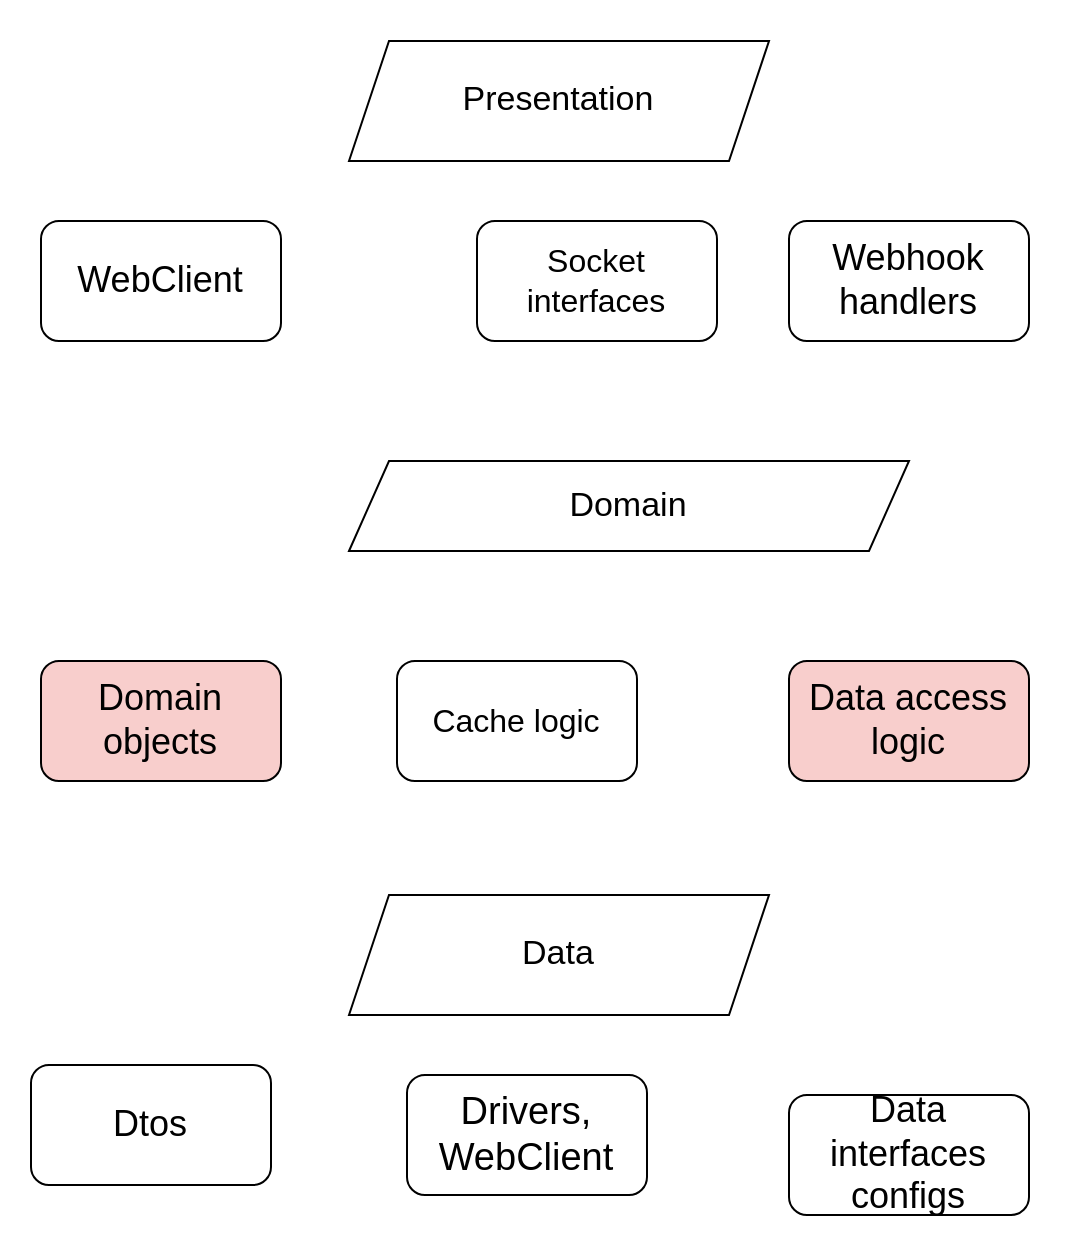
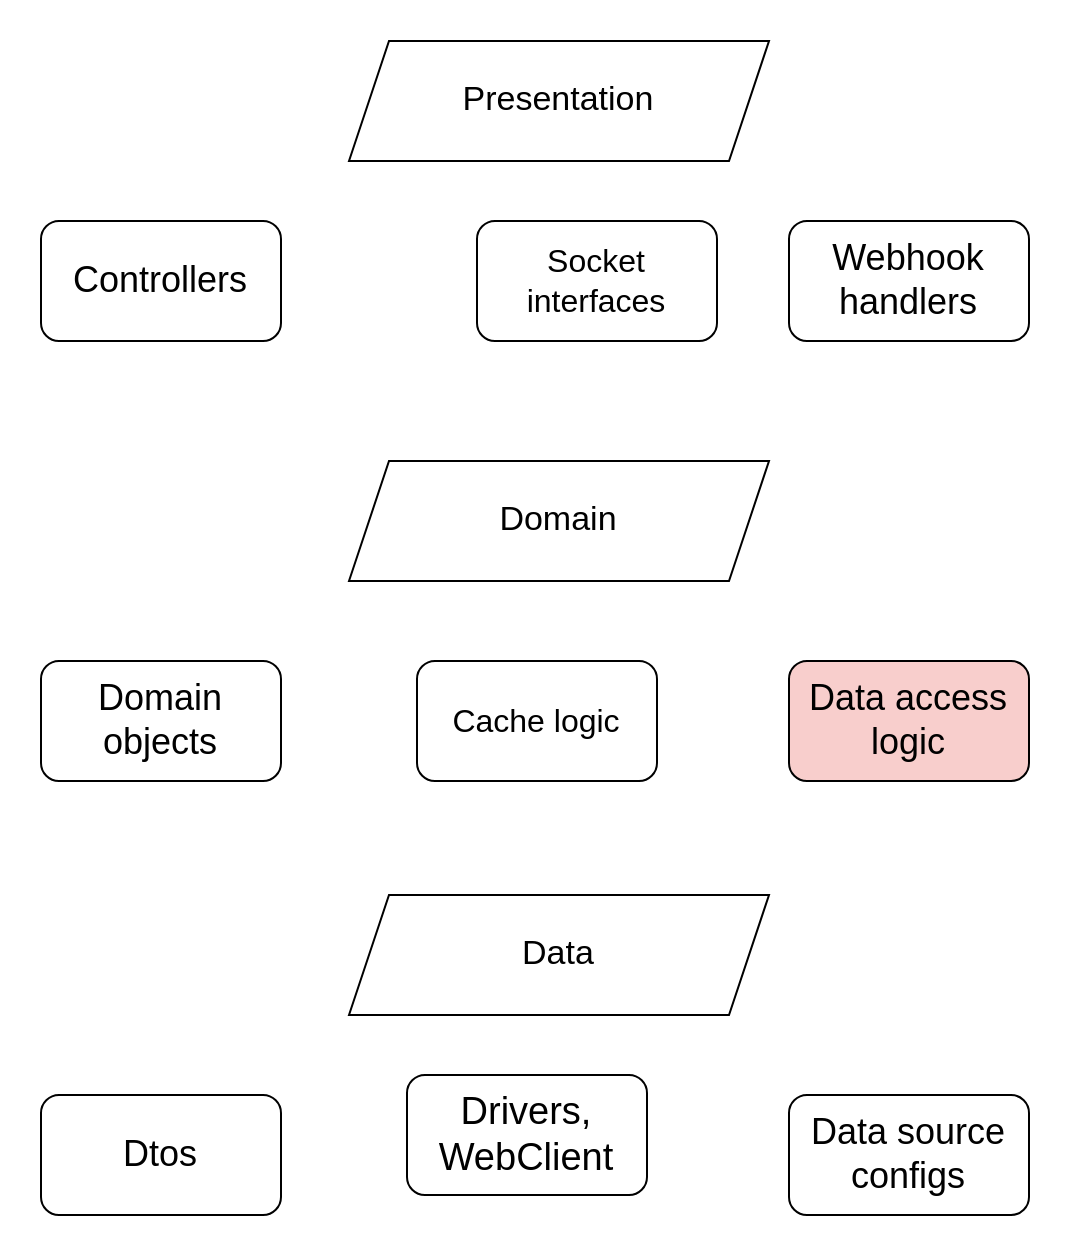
  <mxCell id="0" />
  <mxCell id="1" parent="0" />
  <mxCell id="2" value="&lt;span style=&quot;font-size: 17px;&quot;&gt;Presentation&lt;/span&gt;" style="shape=parallelogram;perimeter=parallelogramPerimeter;whiteSpace=wrap;html=1;fixedSize=1;" vertex="1" parent="1"><mxGeometry x="174" y="20" width="210" height="60" as="geometry" /></mxCell>
- <mxCell id="3" value="&lt;font style=&quot;font-size: 18px;&quot;&gt;WebClient&lt;/font&gt;" style="rounded=1;whiteSpace=wrap;html=1;" vertex="1" parent="1"><mxGeometry x="20" y="110" width="120" height="60" as="geometry" /></mxCell>
+ <mxCell id="3" value="&lt;font style=&quot;font-size: 18px;&quot;&gt;Controllers&lt;/font&gt;" style="rounded=1;whiteSpace=wrap;html=1;" vertex="1" parent="1"><mxGeometry x="20" y="110" width="120" height="60" as="geometry" /></mxCell>
  <mxCell id="4" value="&lt;font style=&quot;font-size: 16px;&quot;&gt;Socket interfaces&lt;/font&gt;" style="rounded=1;whiteSpace=wrap;html=1;" vertex="1" parent="1"><mxGeometry x="238" y="110" width="120" height="60" as="geometry" /></mxCell>
  <mxCell id="5" value="&lt;font style=&quot;font-size: 18px;&quot;&gt;Webhook&lt;br&gt;handlers&lt;/font&gt;" style="rounded=1;whiteSpace=wrap;html=1;" vertex="1" parent="1"><mxGeometry x="394" y="110" width="120" height="60" as="geometry" /></mxCell>
- <mxCell id="6" value="&lt;span style=&quot;font-size: 17px;&quot;&gt;Domain&lt;/span&gt;" style="shape=parallelogram;perimeter=parallelogramPerimeter;whiteSpace=wrap;html=1;fixedSize=1;" vertex="1" parent="1"><mxGeometry x="174" y="230" width="280" height="45" as="geometry" /></mxCell>
- <mxCell id="7" value="&lt;font style=&quot;font-size: 18px;&quot;&gt;Domain objects&lt;/font&gt;" style="rounded=1;whiteSpace=wrap;html=1;fillColor=#f8cecc;" vertex="1" parent="1"><mxGeometry x="20" y="330" width="120" height="60" as="geometry" /></mxCell>
- <mxCell id="8" value="&lt;font style=&quot;font-size: 16px;&quot;&gt;Cache logic&lt;/font&gt;" style="rounded=1;whiteSpace=wrap;html=1;" vertex="1" parent="1"><mxGeometry x="198" y="330" width="120" height="60" as="geometry" /></mxCell>
+ <mxCell id="6" value="&lt;span style=&quot;font-size: 17px;&quot;&gt;Domain&lt;/span&gt;" style="shape=parallelogram;perimeter=parallelogramPerimeter;whiteSpace=wrap;html=1;fixedSize=1;" vertex="1" parent="1"><mxGeometry x="174" y="230" width="210" height="60" as="geometry" /></mxCell>
+ <mxCell id="7" value="&lt;font style=&quot;font-size: 18px;&quot;&gt;Domain objects&lt;/font&gt;" style="rounded=1;whiteSpace=wrap;html=1;" vertex="1" parent="1"><mxGeometry x="20" y="330" width="120" height="60" as="geometry" /></mxCell>
+ <mxCell id="8" value="&lt;font style=&quot;font-size: 16px;&quot;&gt;Cache logic&lt;/font&gt;" style="rounded=1;whiteSpace=wrap;html=1;" vertex="1" parent="1"><mxGeometry x="208" y="330" width="120" height="60" as="geometry" /></mxCell>
  <mxCell id="9" value="&lt;span style=&quot;font-size: 18px;&quot;&gt;Data access logic&lt;/span&gt;" style="rounded=1;whiteSpace=wrap;html=1;fillColor=#f8cecc;" vertex="1" parent="1"><mxGeometry x="394" y="330" width="120" height="60" as="geometry" /></mxCell>
  <mxCell id="10" value="&lt;span style=&quot;font-size: 17px;&quot;&gt;Data&lt;/span&gt;" style="shape=parallelogram;perimeter=parallelogramPerimeter;whiteSpace=wrap;html=1;fixedSize=1;" vertex="1" parent="1"><mxGeometry x="174" y="447" width="210" height="60" as="geometry" /></mxCell>
- <mxCell id="11" value="&lt;font style=&quot;font-size: 18px;&quot;&gt;Dtos&lt;/font&gt;" style="rounded=1;whiteSpace=wrap;html=1;" vertex="1" parent="1"><mxGeometry x="15" y="532" width="120" height="60" as="geometry" /></mxCell>
+ <mxCell id="11" value="&lt;font style=&quot;font-size: 18px;&quot;&gt;Dtos&lt;/font&gt;" style="rounded=1;whiteSpace=wrap;html=1;" vertex="1" parent="1"><mxGeometry x="20" y="547" width="120" height="60" as="geometry" /></mxCell>
  <mxCell id="12" value="&lt;font style=&quot;&quot;&gt;&lt;font style=&quot;font-size: 19px;&quot;&gt;Drivers, WebClient&lt;/font&gt;&lt;br&gt;&lt;/font&gt;" style="rounded=1;whiteSpace=wrap;html=1;" vertex="1" parent="1"><mxGeometry x="203" y="537" width="120" height="60" as="geometry" /></mxCell>
- <mxCell id="13" value="&lt;span style=&quot;font-size: 18px;&quot;&gt;Data interfaces configs&lt;/span&gt;" style="rounded=1;whiteSpace=wrap;html=1;" vertex="1" parent="1"><mxGeometry x="394" y="547" width="120" height="60" as="geometry" /></mxCell>
+ <mxCell id="13" value="&lt;span style=&quot;font-size: 18px;&quot;&gt;Data source configs&lt;/span&gt;" style="rounded=1;whiteSpace=wrap;html=1;" vertex="1" parent="1"><mxGeometry x="394" y="547" width="120" height="60" as="geometry" /></mxCell>
